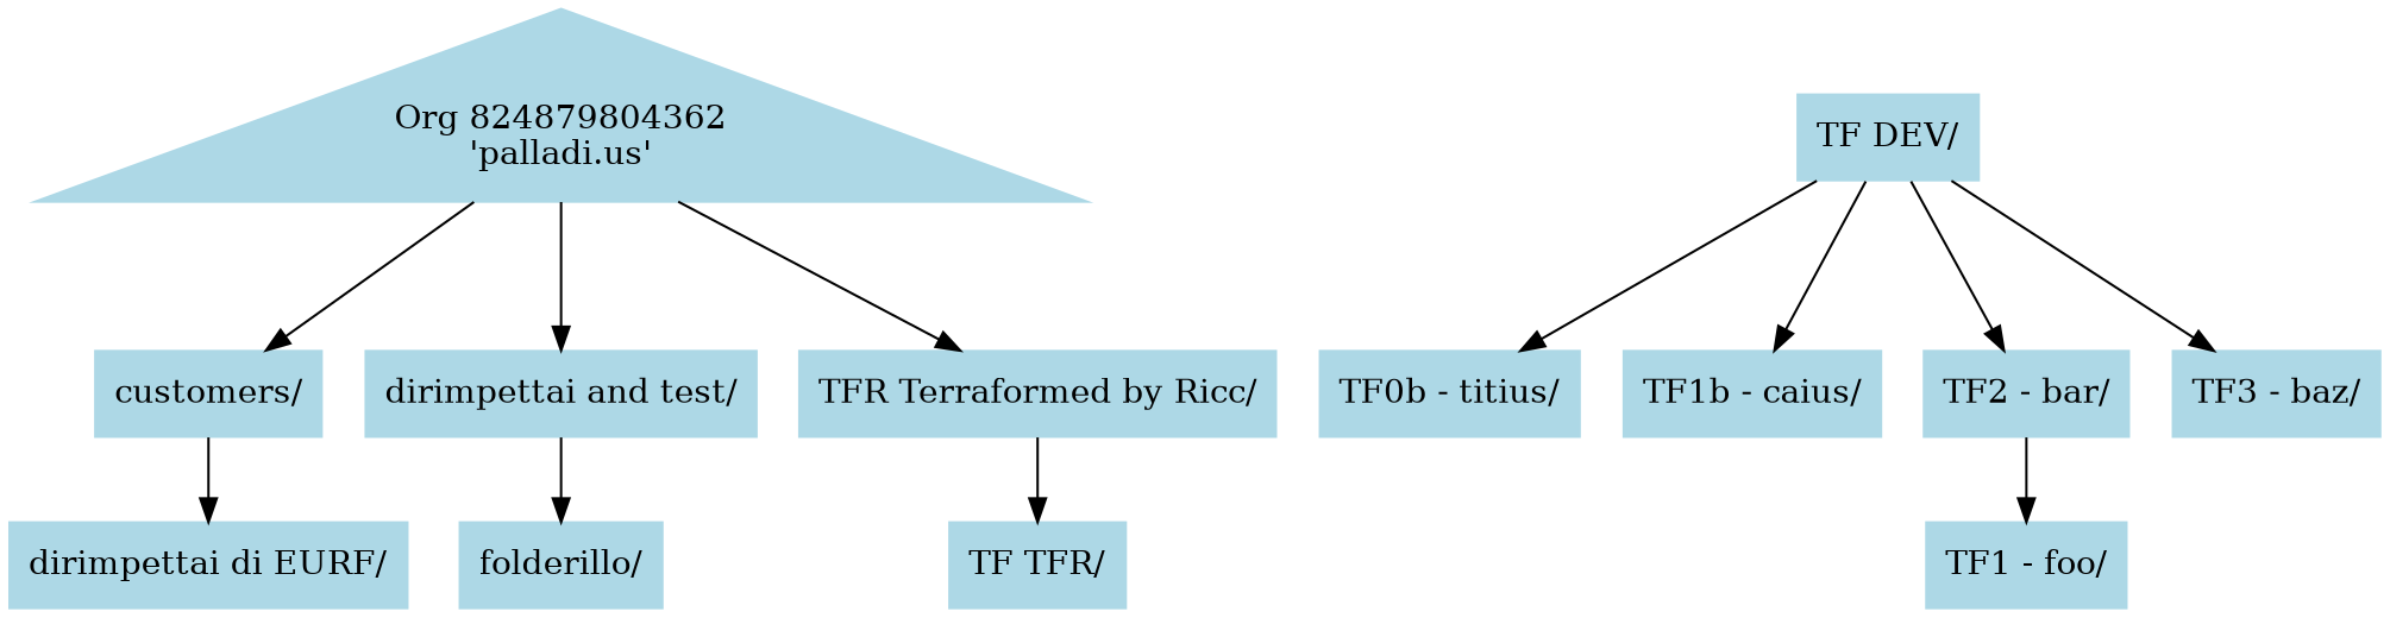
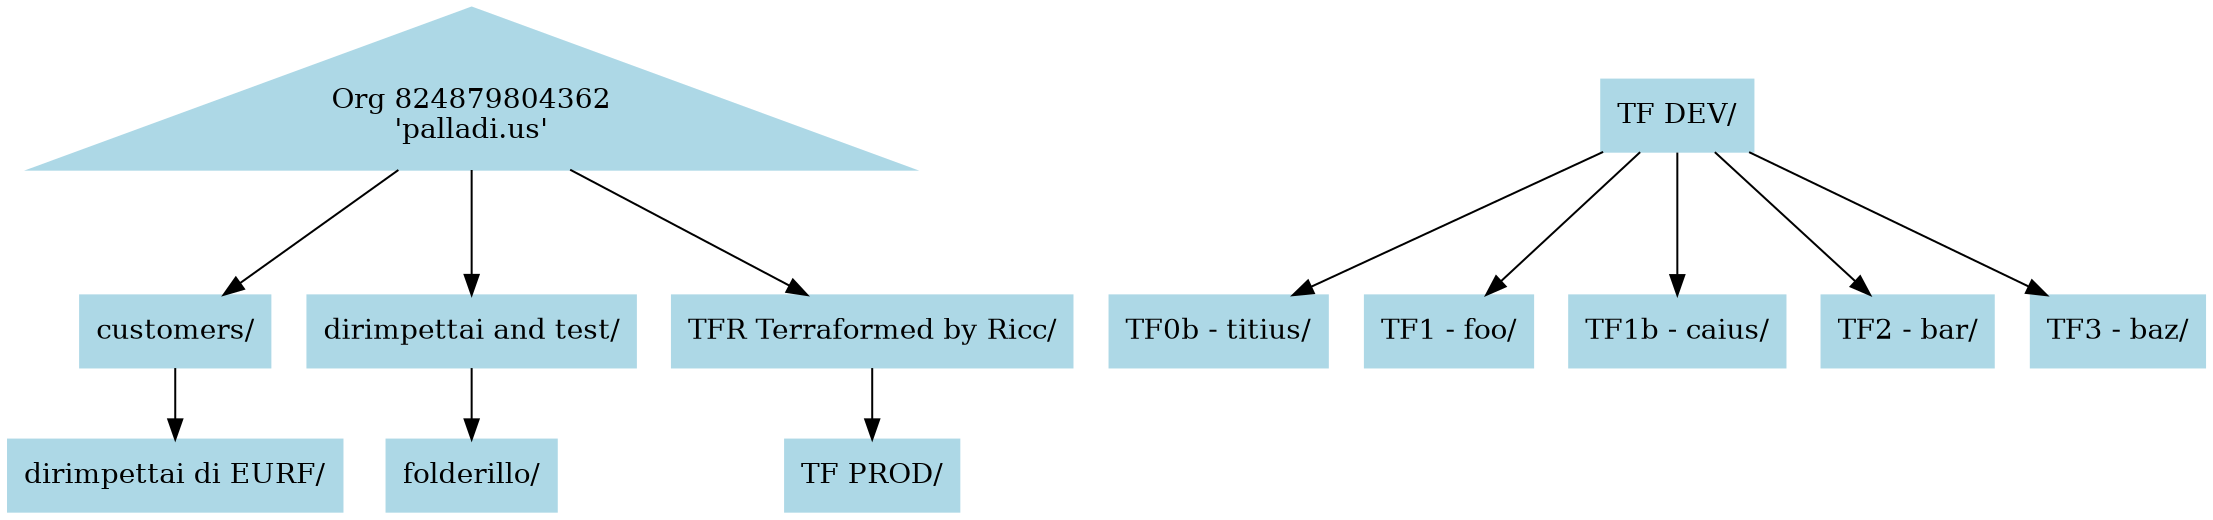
  digraph {
    node [color=lightblue shape=rectangle style=filled]
    n1 [label="Org 824879804362\n'palladi.us'" shape=triangle]
    n2 [label="customers/"]
    n3 [label="dirimpettai and test/"]
    n4 [label="TFR Terraformed by Ricc/"]
    n5 [label="dirimpettai di EURF/"]
    n6 [label="folderillo/"]
-   n7 [label="TF TFR/"]
+   n7 [label="TF PROD/"]
    n8 [label="TF DEV/"]
    n9 [label="TF0b - titius/"]
    n10 [label="TF1 - foo/"]
    n11 [label="TF1b - caius/"]
    n12 [label="TF2 - bar/"]
    n13 [label="TF3 - baz/"]
    n1 -> n2
    n1 -> n3
    n1 -> n4
    n2 -> n5
    n3 -> n6
    n4 -> n7
    n8 -> n9
-   n12 -> n10
+   n8 -> n10
    n8 -> n11
    n8 -> n12
    n8 -> n13
  }
